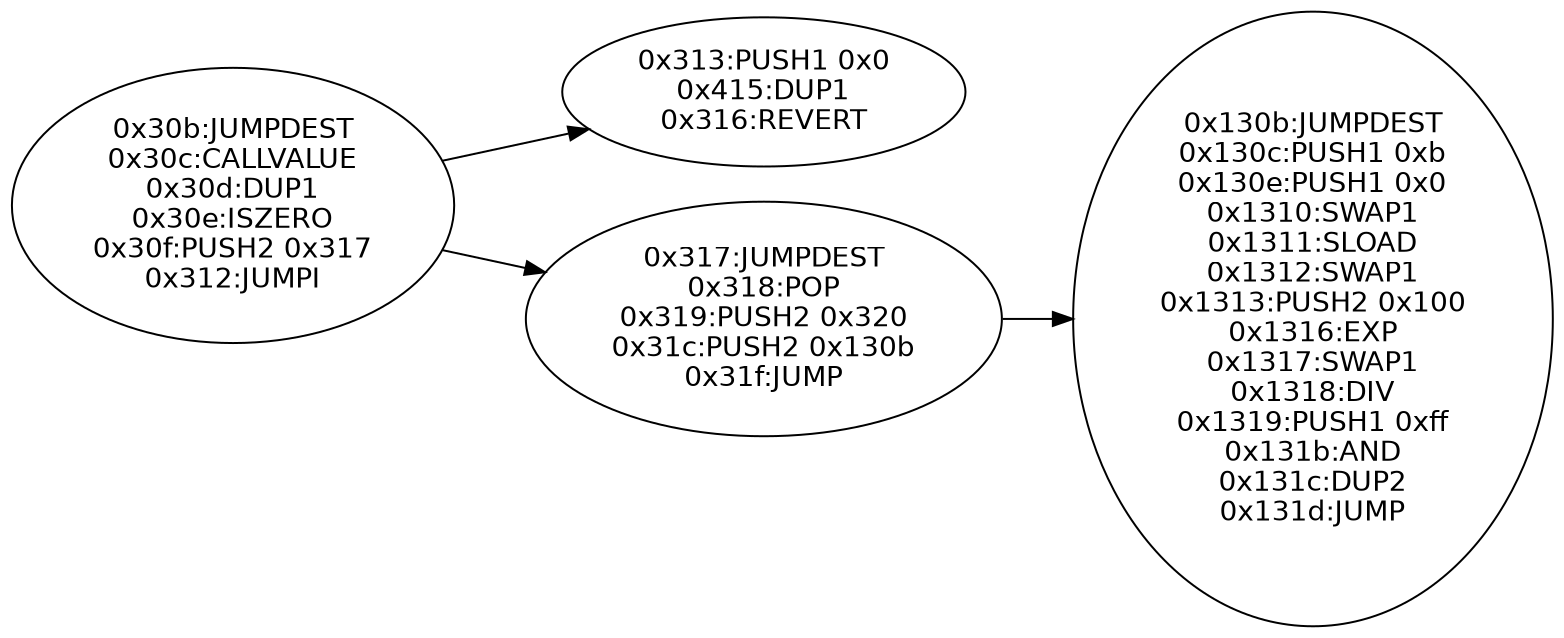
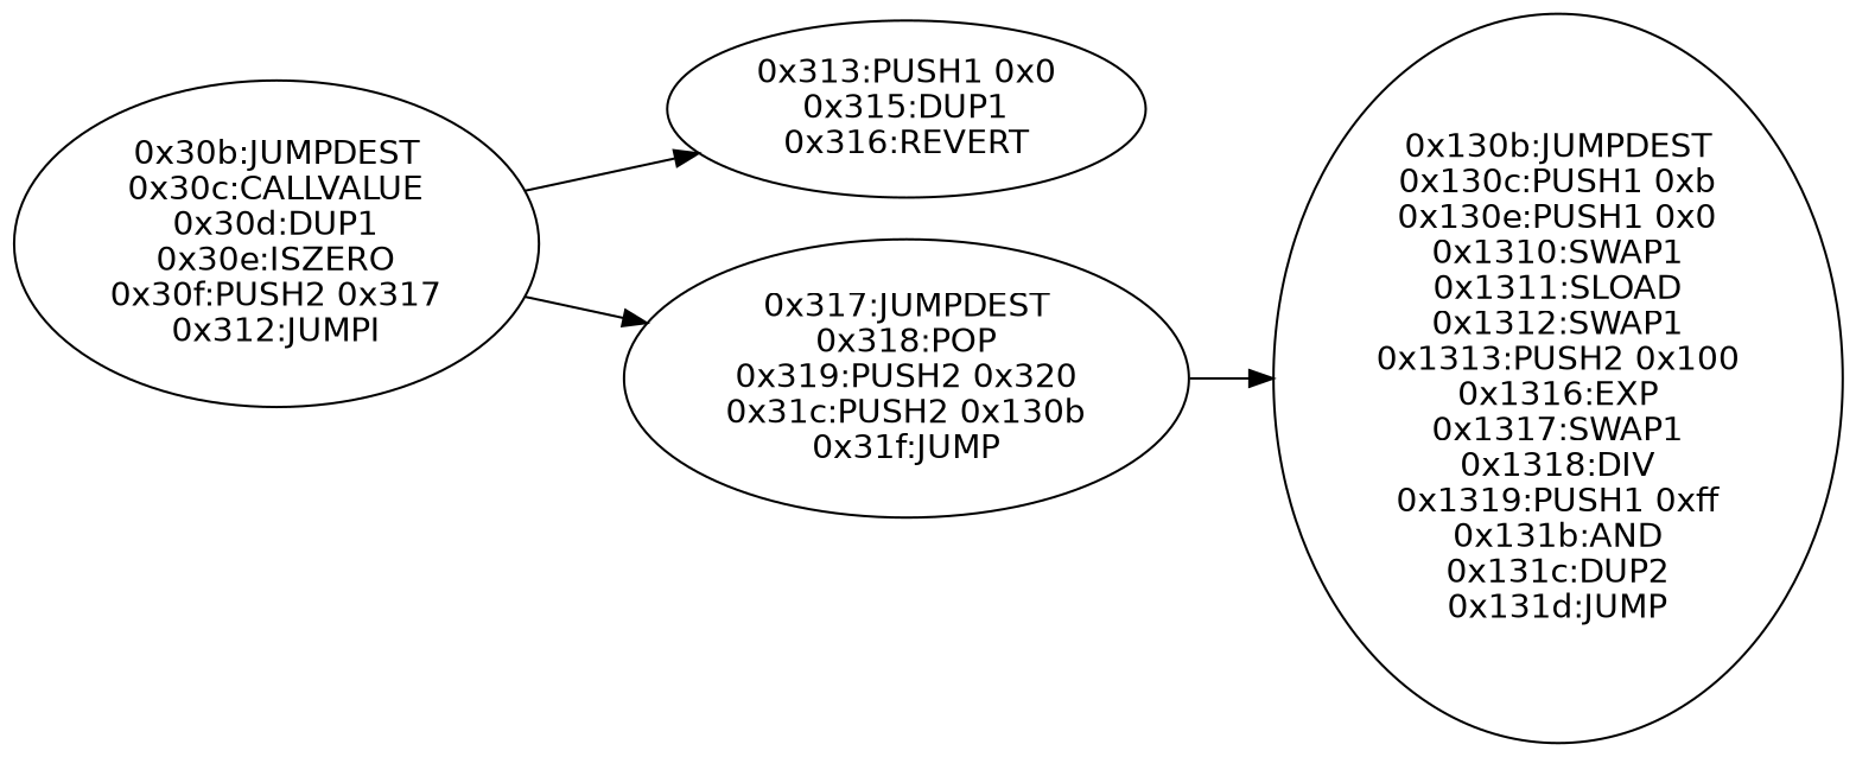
  digraph {
    rankdir=LR
    fontname="DejaVu Sans"
    node [fontname="DejaVu Sans"]
    edge [fontname="DejaVu Sans"]
    n1 [label="0x30b:JUMPDEST\n0x30c:CALLVALUE\n0x30d:DUP1\n0x30e:ISZERO\n0x30f:PUSH2 0x317\n0x312:JUMPI"]
-   n2 [label="0x313:PUSH1 0x0\n0x415:DUP1\n0x316:REVERT"]
+   n2 [label="0x313:PUSH1 0x0\n0x315:DUP1\n0x316:REVERT"]
    n3 [label="0x317:JUMPDEST\n0x318:POP\n0x319:PUSH2 0x320\n0x31c:PUSH2 0x130b\n0x31f:JUMP"]
    n4 [label="0x130b:JUMPDEST\n0x130c:PUSH1 0xb\n0x130e:PUSH1 0x0\n0x1310:SWAP1\n0x1311:SLOAD\n0x1312:SWAP1\n0x1313:PUSH2 0x100\n0x1316:EXP\n0x1317:SWAP1\n0x1318:DIV\n0x1319:PUSH1 0xff\n0x131b:AND\n0x131c:DUP2\n0x131d:JUMP"]
    n1 -> n2
    n1 -> n3
    n3 -> n4
  }
